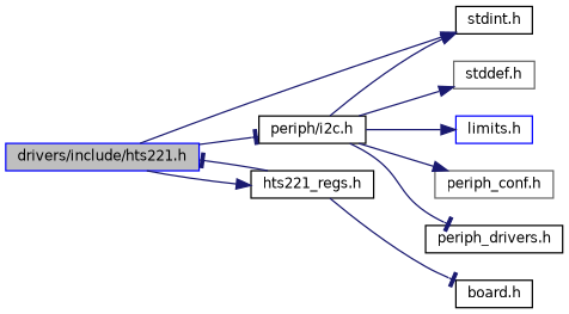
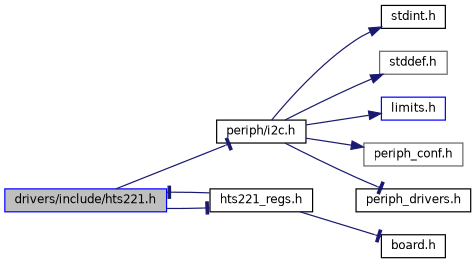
  digraph {
    fontname="DejaVu Sans"
    rankdir=LR
    node [color=black fillcolor=white fontname="DejaVu Sans" fontsize=10 shape=record style=filled]
    edge [arrowhead=normal color=midnightblue fontname="DejaVu Sans" fontsize=10 labelfontname=Helvetica labelfontsize=10 style=solid]
    n1 [color=blue fillcolor=grey75 fontcolor=black height=0.2 label="drivers/include/hts221.h" width=0.4]
    n2 [height=0.2 label="stdint.h" width=0.4]
    n3 [height=0.2 label="periph/i2c.h" width=0.4]
    n4 [height=0.2 label="hts221_regs.h" width=0.4]
    n5 [color=gray40 height=0.2 label="stddef.h" width=0.4]
    n6 [color=blue height=0.2 label="limits.h" width=0.4]
    n7 [color=gray40 height=0.2 label="periph_conf.h" width=0.4]
    n8 [height=0.2 label="periph_drivers.h" width=0.4]
    n9 [height=0.2 label="board.h" width=0.4]
-   n1 -> n2
    n1 -> n3 [arrowhead=tee]
-   n1 -> n4
+   n1 -> n4 [arrowhead=tee]
    n3 -> n2
    n3 -> n5
    n3 -> n6
    n3 -> n7
    n3 -> n8 [arrowhead=tee]
    n4 -> n1 [arrowhead=tee]
    n4 -> n9 [arrowhead=tee]
  }
